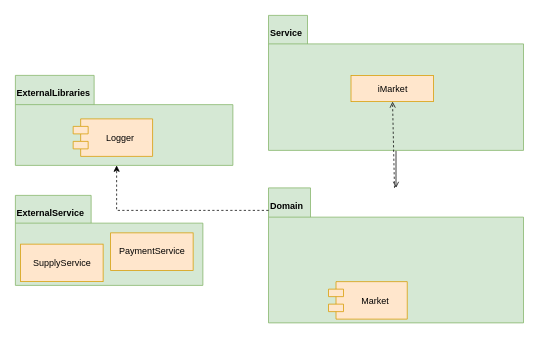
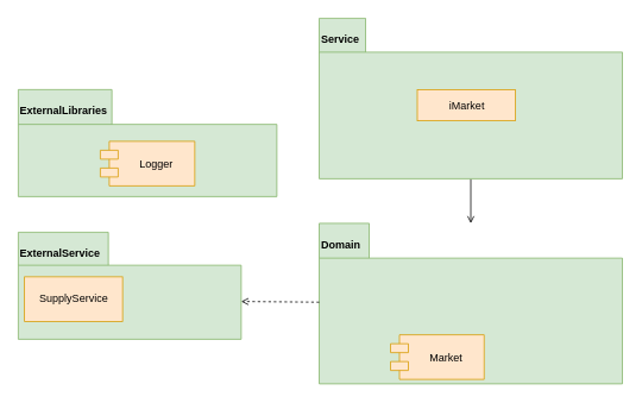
  <mxCell id="0" />
  <mxCell id="1" parent="0" />
  <mxCell id="2" value="Domain" style="shape=folder;fontStyle=1;spacingTop=10;tabWidth=56;tabHeight=39;tabPosition=left;html=1;align=left;verticalAlign=top;fillColor=#d5e8d4;strokeColor=#82b366;shadow=0;" parent="1" vertex="1"><mxGeometry x="357.5" y="250" width="340" height="180" as="geometry" /></mxCell>
  <mxCell id="3" style="edgeStyle=orthogonalEdgeStyle;rounded=0;orthogonalLoop=1;jettySize=auto;html=1;endArrow=open;endFill=0;dashed=0;" parent="1" source="4" target="2" edge="1"><mxGeometry relative="1" as="geometry"><Array as="points"><mxPoint x="528" y="250" /></Array></mxGeometry></mxCell>
  <mxCell id="4" value="Service" style="shape=folder;fontStyle=1;spacingTop=10;tabWidth=52;tabHeight=38;tabPosition=left;html=1;align=left;verticalAlign=top;fillColor=#d5e8d4;strokeColor=#82b366;" parent="1" vertex="1"><mxGeometry x="357.5" y="20" width="340" height="180" as="geometry" /></mxCell>
- <mxCell id="5" style="rounded=0;orthogonalLoop=1;jettySize=auto;html=1;dashed=1;endArrow=open;endFill=0;" parent="1" source="2" target="11" edge="1"><mxGeometry relative="1" as="geometry" /></mxCell>
+ <mxCell id="5" style="rounded=0;orthogonalLoop=1;jettySize=auto;html=1;entryX=1;entryY=0.647;entryDx=0;entryDy=0;entryPerimeter=0;dashed=1;endArrow=open;endFill=0;" parent="1" source="2" target="8" edge="1"><mxGeometry relative="1" as="geometry" /></mxCell>
  <mxCell id="6" value="Market" style="shape=module;align=left;spacingLeft=20;align=center;verticalAlign=middle;fillColor=#ffe6cc;strokeColor=#d79b00;" parent="1" vertex="1"><mxGeometry x="437.5" y="375" width="105" height="50" as="geometry" /></mxCell>
  <mxCell id="7" value="" style="group" parent="1" vertex="1" connectable="0"><mxGeometry x="20" y="260" width="250" height="120" as="geometry" /></mxCell>
  <mxCell id="8" value="ExternalService" style="shape=folder;fontStyle=1;spacingTop=10;tabWidth=101;tabHeight=37;tabPosition=left;html=1;align=left;verticalAlign=top;fillColor=#d5e8d4;strokeColor=#82b366;" parent="7" vertex="1"><mxGeometry width="250" height="120" as="geometry" /></mxCell>
- <mxCell id="9" value="PaymentService" style="html=1;fillColor=#ffe6cc;strokeColor=#d79b00;" parent="7" vertex="1"><mxGeometry x="127" y="50" width="110" height="50" as="geometry" /></mxCell>
- <mxCell id="10" value="SupplyService" style="html=1;fillColor=#ffe6cc;strokeColor=#d79b00;" parent="7" vertex="1"><mxGeometry x="7" y="65" width="110" height="50" as="geometry" /></mxCell>
+ <mxCell id="10" value="SupplyService" style="html=1;fillColor=#ffe6cc;strokeColor=#d79b00;" parent="7" vertex="1"><mxGeometry x="7" y="50" width="110" height="50" as="geometry" /></mxCell>
  <mxCell id="11" value="iMarket" style="html=1;fillColor=#ffe6cc;strokeColor=#d79b00;" parent="1" vertex="1"><mxGeometry x="467.5" y="100" width="110" height="35" as="geometry" /></mxCell>
  <mxCell id="12" value="" style="group" parent="1" vertex="1" connectable="0"><mxGeometry x="20" y="100" width="290" height="120" as="geometry" /></mxCell>
  <mxCell id="13" value="ExternalLibraries" style="shape=folder;fontStyle=1;spacingTop=10;tabWidth=105;tabHeight=39;tabPosition=left;html=1;align=left;verticalAlign=top;fillColor=#d5e8d4;strokeColor=#82b366;" parent="12" vertex="1"><mxGeometry width="290" height="120" as="geometry" /></mxCell>
- <mxCell id="14" value="Logger" style="shape=module;align=left;spacingLeft=20;align=center;verticalAlign=middle;fillColor=#ffe6cc;strokeColor=#d79b00;" parent="12" vertex="1"><mxGeometry x="77.06" y="58" width="105.88" height="50" as="geometry" /></mxCell>
- <mxCell id="15" style="edgeStyle=orthogonalEdgeStyle;rounded=0;orthogonalLoop=1;jettySize=auto;html=1;dashed=1;" parent="1" source="2" target="13" edge="1"><mxGeometry relative="1" as="geometry"><mxPoint x="250" y="125" as="targetPoint" /><mxPoint x="367.5" y="125" as="sourcePoint" /><Array as="points"><mxPoint x="155" y="280" /></Array></mxGeometry></mxCell>
+ <mxCell id="14" value="Logger" style="shape=module;align=left;spacingLeft=20;align=center;verticalAlign=middle;fillColor=#ffe6cc;strokeColor=#d79b00;" parent="12" vertex="1"><mxGeometry x="92.06" y="58" width="105.88" height="50" as="geometry" /></mxCell>
